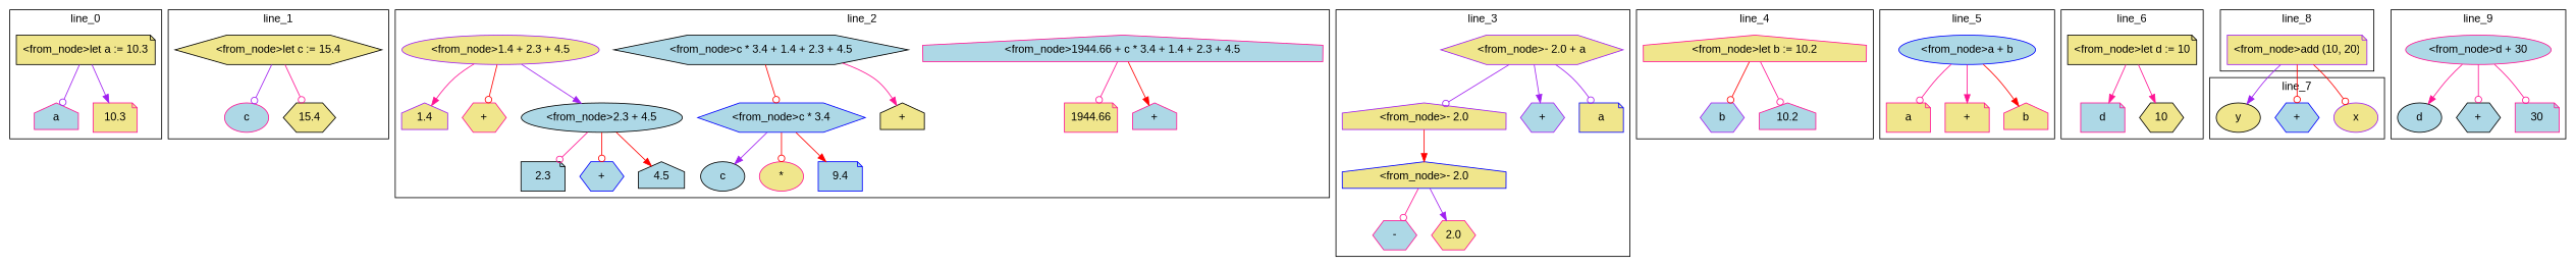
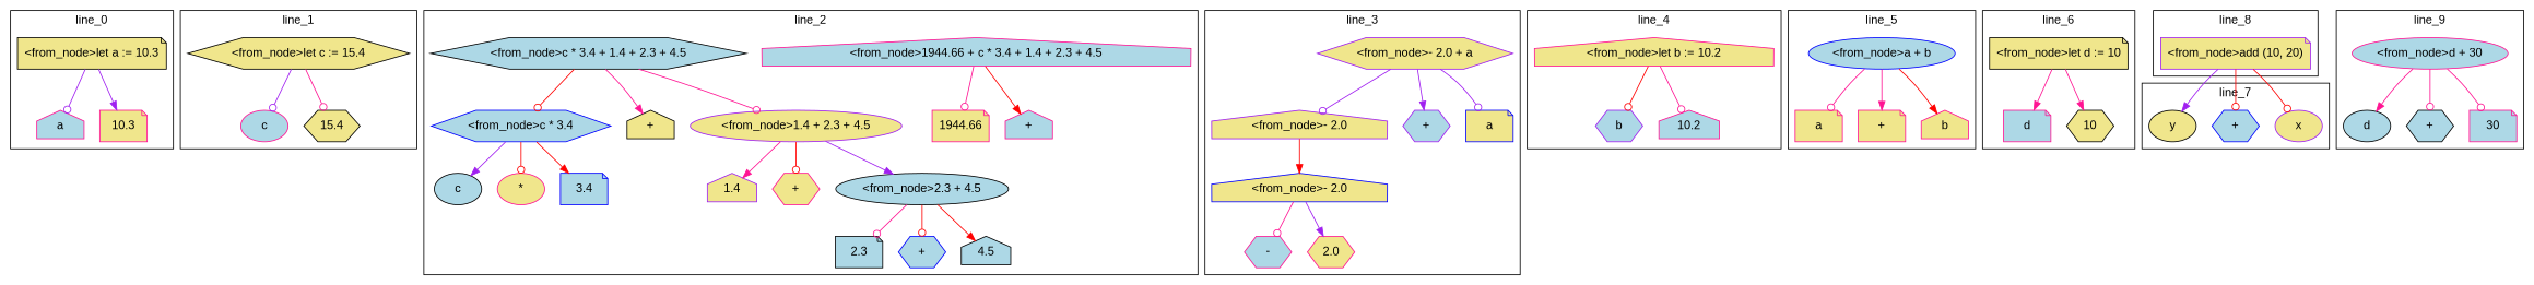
  digraph {
    fontname="Liberation Sans"
    node [color=deeppink fillcolor=khaki fontname="Liberation Sans" shape=hexagon style=filled]
    edge [arrowhead=odot color=deeppink fontname="Liberation Sans" headport=from_node tailport=from_false]
    n1 [color=black label="<from_node>let a := 10.3" shape=note]
    n2 [fillcolor=lightblue label=a shape=house]
    n3 [label=10.3 shape=note]
    n4 [color=black label="<from_node>let c := 15.4"]
    n5 [fillcolor=lightblue label=c shape=ellipse]
    n6 [color=black label=15.4]
    n7 [fillcolor=lightblue label="<from_node>1944.66 + c * 3.4 + 1.4 + 2.3 + 4.5" shape=house]
    n8 [label=1944.66 shape=note]
    n9 [fillcolor=lightblue label="+" shape=house]
    n10 [color=black fillcolor=lightblue label="<from_node>c * 3.4 + 1.4 + 2.3 + 4.5"]
    n11 [color=blue fillcolor=lightblue label="<from_node>c * 3.4"]
    n12 [color=black label="+" shape=house]
    n13 [color=purple label="<from_node>1.4 + 2.3 + 4.5" shape=ellipse]
    n14 [color=black fillcolor=lightblue label=c shape=ellipse]
    n15 [label="*" shape=ellipse]
-   n16 [color=blue fillcolor=lightblue label=9.4 shape=note]
+   n16 [color=blue fillcolor=lightblue label=3.4 shape=note]
    n17 [color=purple label=1.4 shape=house]
    n18 [label="+"]
    n19 [color=black fillcolor=lightblue label="<from_node>2.3 + 4.5" shape=ellipse]
    n20 [color=black fillcolor=lightblue label=2.3 shape=note]
    n21 [color=blue fillcolor=lightblue label="+"]
    n22 [color=black fillcolor=lightblue label=4.5 shape=house]
    n23 [color=purple label="<from_node>- 2.0 + a"]
    n24 [color=purple label="<from_node>- 2.0" shape=house]
    n25 [color=purple fillcolor=lightblue label="+"]
    n26 [color=blue label=a shape=note]
    n27 [color=blue label="<from_node>- 2.0" shape=house]
    n28 [fillcolor=lightblue label="-"]
    n29 [label=2.0]
    n30 [label="<from_node>let b := 10.2" shape=house]
    n31 [color=purple fillcolor=lightblue label=b]
    n32 [fillcolor=lightblue label=10.2 shape=house]
    n33 [color=blue fillcolor=lightblue label="<from_node>a + b" shape=ellipse]
    n34 [label=a shape=note]
    n35 [label="+" shape=note]
    n36 [label=b shape=house]
    n37 [color=black label="<from_node>let d := 10" shape=note]
    n38 [fillcolor=lightblue label=d shape=note]
    n39 [color=black label=10]
    n40 [color=purple label=x shape=ellipse]
    n41 [color=blue fillcolor=lightblue label="+"]
    n42 [color=black label=y shape=ellipse]
    n43 [color=purple label="<from_node>add (10, 20)" shape=note]
    n44 [fillcolor=lightblue label="<from_node>d + 30" shape=ellipse]
    n45 [color=black fillcolor=lightblue label=d shape=ellipse]
    n46 [color=black fillcolor=lightblue label="+"]
    n47 [fillcolor=lightblue label=30 shape=note]
    subgraph cluster_1 {
      label=line_0
      n1
      n2
      n3
    }
    subgraph cluster_2 {
      label=line_1
      n4
      n5
      n6
    }
    subgraph cluster_3 {
      label=line_2
      n7
      n8
      n9
      n10
      n11
      n12
      n13
      n14
      n15
      n16
      n17
      n18
      n19
      n20
      n21
      n22
    }
    subgraph cluster_4 {
      label=line_3
      n23
      n24
      n25
      n26
      n27
      n28
      n29
    }
    subgraph cluster_5 {
      label=line_4
      n30
      n31
      n32
    }
    subgraph cluster_6 {
      label=line_5
      n33
      n34
      n35
      n36
    }
    subgraph cluster_7 {
      label=line_6
      n37
      n38
      n39
    }
    subgraph cluster_8 {
      label=line_7
      n40
      n41
      n42
    }
    subgraph cluster_9 {
      label=line_8
      n43
    }
    subgraph cluster_10 {
      label=line_9
      n44
      n45
      n46
      n47
    }
    n1 -> n2 [color=purple]
    n1 -> n3 [arrowhead=normal color=purple]
    n4 -> n5 [color=purple]
    n4 -> n6
    n7 -> n8
    n7 -> n9 [arrowhead=normal color=red]
    n10 -> n11 [color=red]
    n10 -> n12 [arrowhead=normal]
+   n10 -> n13
    n11 -> n14 [arrowhead=normal color=purple]
    n11 -> n15 [color=red]
    n11 -> n16 [arrowhead=normal color=red]
    n13 -> n17 [arrowhead=normal]
    n13 -> n18 [color=red]
    n13 -> n19 [arrowhead=normal color=purple]
    n19 -> n20
    n19 -> n21 [color=red]
    n19 -> n22 [arrowhead=normal color=red]
    n23 -> n24 [color=purple]
    n23 -> n25 [arrowhead=normal color=purple]
    n23 -> n26 [color=purple]
    n24 -> n27 [arrowhead=normal color=red]
    n27 -> n28
    n27 -> n29 [arrowhead=normal color=purple]
    n30 -> n31 [color=red]
    n30 -> n32
    n33 -> n34
    n33 -> n35 [arrowhead=normal]
    n33 -> n36 [arrowhead=normal color=red]
    n37 -> n38 [arrowhead=normal]
    n37 -> n39 [arrowhead=normal]
    n43 -> n40 [color=red]
    n43 -> n41 [color=red]
    n43 -> n42 [arrowhead=normal color=purple]
    n44 -> n45 [arrowhead=normal]
    n44 -> n46
    n44 -> n47
  }
